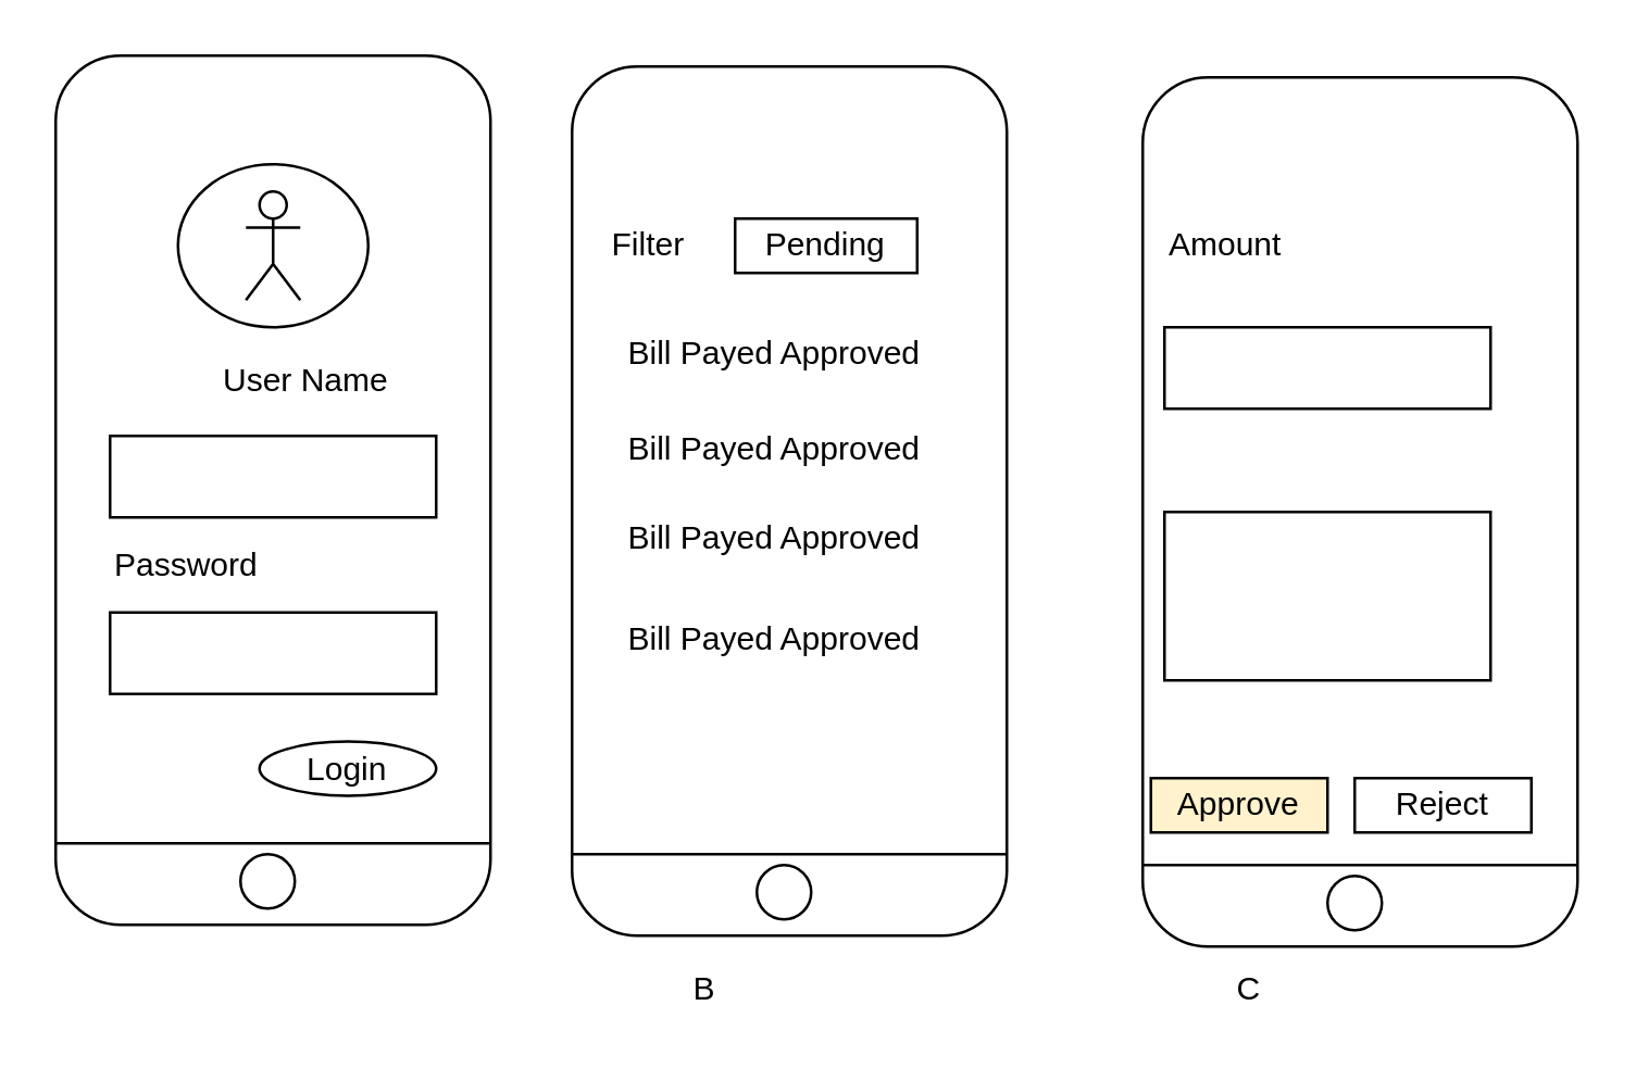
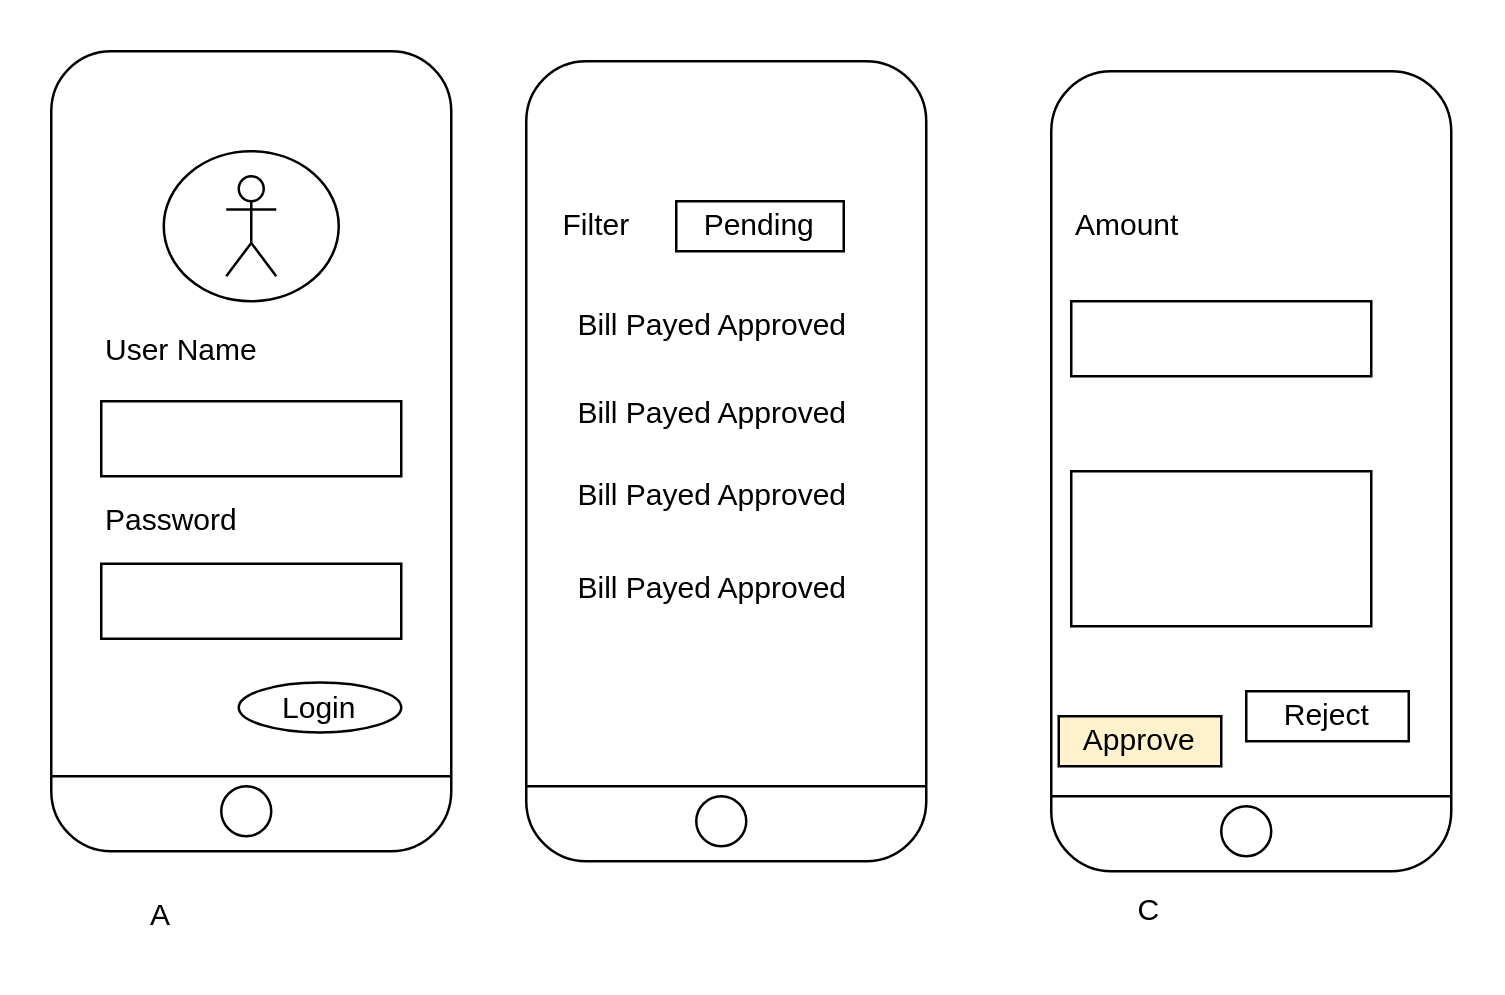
  <mxCell id="0" />
  <mxCell id="1" parent="0" />
  <mxCell id="2" value="" style="rounded=1;whiteSpace=wrap;html=1;" vertex="1" parent="1"><mxGeometry x="210" y="24" width="160" height="320" as="geometry" /></mxCell>
  <mxCell id="3" value="" style="endArrow=none;html=1;" edge="1" parent="1"><mxGeometry width="50" height="50" relative="1" as="geometry"><mxPoint x="210" y="314" as="sourcePoint" /><mxPoint x="370" y="314" as="targetPoint" /></mxGeometry></mxCell>
  <mxCell id="4" value="" style="ellipse;whiteSpace=wrap;html=1;align=center;" vertex="1" parent="1"><mxGeometry x="278" y="318" width="20" height="20" as="geometry" /></mxCell>
  <mxCell id="5" value="Bill Payed Approved" style="text;html=1;strokeColor=none;fillColor=none;align=left;verticalAlign=middle;whiteSpace=wrap;rounded=0;" vertex="1" parent="1"><mxGeometry x="229" y="120" width="122" height="20" as="geometry" /></mxCell>
  <mxCell id="6" value="Bill Payed Approved" style="text;html=1;strokeColor=none;fillColor=none;align=left;verticalAlign=middle;whiteSpace=wrap;rounded=0;" vertex="1" parent="1"><mxGeometry x="229" y="155" width="122" height="20" as="geometry" /></mxCell>
  <mxCell id="7" value="Bill Payed Approved" style="text;html=1;strokeColor=none;fillColor=none;align=left;verticalAlign=middle;whiteSpace=wrap;rounded=0;" vertex="1" parent="1"><mxGeometry x="229" y="187.5" width="122" height="20" as="geometry" /></mxCell>
  <mxCell id="8" value="Bill Payed Approved" style="text;html=1;strokeColor=none;fillColor=none;align=left;verticalAlign=middle;whiteSpace=wrap;rounded=0;" vertex="1" parent="1"><mxGeometry x="229" y="225" width="122" height="20" as="geometry" /></mxCell>
  <mxCell id="9" value="" style="rounded=1;whiteSpace=wrap;html=1;" vertex="1" parent="1"><mxGeometry x="420" y="28" width="160" height="320" as="geometry" /></mxCell>
  <mxCell id="10" value="" style="endArrow=none;html=1;" edge="1" parent="1"><mxGeometry width="50" height="50" relative="1" as="geometry"><mxPoint x="420" y="318" as="sourcePoint" /><mxPoint x="580" y="318" as="targetPoint" /></mxGeometry></mxCell>
  <mxCell id="11" value="" style="ellipse;whiteSpace=wrap;html=1;align=center;" vertex="1" parent="1"><mxGeometry x="488" y="322" width="20" height="20" as="geometry" /></mxCell>
  <mxCell id="12" value="" style="rounded=0;whiteSpace=wrap;html=1;" vertex="1" parent="1"><mxGeometry x="428" y="120" width="120" height="30" as="geometry" /></mxCell>
  <mxCell id="13" value="Amount" style="text;html=1;strokeColor=none;fillColor=none;align=left;verticalAlign=middle;whiteSpace=wrap;rounded=0;" vertex="1" parent="1"><mxGeometry x="428" y="80" width="70" height="20" as="geometry" /></mxCell>
  <mxCell id="14" value="" style="rounded=1;whiteSpace=wrap;html=1;" vertex="1" parent="1"><mxGeometry x="20" y="20" width="160" height="320" as="geometry" /></mxCell>
  <mxCell id="15" value="" style="rounded=0;whiteSpace=wrap;html=1;" vertex="1" parent="1"><mxGeometry x="40" y="160" width="120" height="30" as="geometry" /></mxCell>
  <mxCell id="16" value="" style="rounded=0;whiteSpace=wrap;html=1;" vertex="1" parent="1"><mxGeometry x="40" y="225" width="120" height="30" as="geometry" /></mxCell>
- <mxCell id="17" value="User Name" style="text;html=1;strokeColor=none;fillColor=none;align=left;verticalAlign=middle;whiteSpace=wrap;rounded=0;" vertex="1" parent="1"><mxGeometry x="80" y="130" width="70" height="20" as="geometry" /></mxCell>
+ <mxCell id="17" value="User Name" style="text;html=1;strokeColor=none;fillColor=none;align=left;verticalAlign=middle;whiteSpace=wrap;rounded=0;" vertex="1" parent="1"><mxGeometry x="40" y="130" width="70" height="20" as="geometry" /></mxCell>
  <mxCell id="18" value="Password" style="text;html=1;strokeColor=none;fillColor=none;align=left;verticalAlign=middle;whiteSpace=wrap;rounded=0;" vertex="1" parent="1"><mxGeometry x="40" y="197.5" width="70" height="20" as="geometry" /></mxCell>
  <mxCell id="19" value="" style="ellipse;whiteSpace=wrap;html=1;align=left;" vertex="1" parent="1"><mxGeometry x="65" y="60" width="70" height="60" as="geometry" /></mxCell>
  <mxCell id="20" value="" style="shape=umlActor;verticalLabelPosition=bottom;labelBackgroundColor=#ffffff;verticalAlign=top;html=1;outlineConnect=0;align=left;" vertex="1" parent="1"><mxGeometry x="90" y="70" width="20" height="40" as="geometry" /></mxCell>
  <mxCell id="21" value="Login" style="ellipse;whiteSpace=wrap;html=1;align=center;" vertex="1" parent="1"><mxGeometry x="95" y="272.5" width="65" height="20" as="geometry" /></mxCell>
  <mxCell id="22" value="" style="endArrow=none;html=1;" edge="1" parent="1"><mxGeometry width="50" height="50" relative="1" as="geometry"><mxPoint x="20" y="310" as="sourcePoint" /><mxPoint x="180" y="310" as="targetPoint" /></mxGeometry></mxCell>
  <mxCell id="23" value="" style="ellipse;whiteSpace=wrap;html=1;align=center;" vertex="1" parent="1"><mxGeometry x="88" y="314" width="20" height="20" as="geometry" /></mxCell>
  <mxCell id="24" value="Approve" style="rounded=0;whiteSpace=wrap;html=1;align=center;fillColor=#fff2cc;" vertex="1" parent="1"><mxGeometry x="423" y="286" width="65" height="20" as="geometry" /></mxCell>
- <mxCell id="25" value="Reject" style="rounded=0;whiteSpace=wrap;html=1;align=center;" vertex="1" parent="1"><mxGeometry x="498" y="286" width="65" height="20" as="geometry" /></mxCell>
+ <mxCell id="25" value="Reject" style="rounded=0;whiteSpace=wrap;html=1;align=center;" vertex="1" parent="1"><mxGeometry x="498" y="276" width="65" height="20" as="geometry" /></mxCell>
  <mxCell id="26" value="" style="rounded=0;whiteSpace=wrap;html=1;" vertex="1" parent="1"><mxGeometry x="428" y="188" width="120" height="62" as="geometry" /></mxCell>
  <mxCell id="27" value="Filter" style="text;html=1;strokeColor=none;fillColor=none;align=left;verticalAlign=middle;whiteSpace=wrap;rounded=0;" vertex="1" parent="1"><mxGeometry x="223" y="80" width="80" height="20" as="geometry" /></mxCell>
  <mxCell id="28" value="Pending" style="rounded=0;whiteSpace=wrap;html=1;" vertex="1" parent="1"><mxGeometry x="270" y="80" width="67" height="20" as="geometry" /></mxCell>
- <mxCell id="30" value="B" style="text;html=1;strokeColor=none;fillColor=none;align=left;verticalAlign=middle;whiteSpace=wrap;rounded=0;" vertex="1" parent="1"><mxGeometry x="253" y="354" width="70" height="20" as="geometry" /></mxCell>
+ <mxCell id="29" value="A" style="text;html=1;strokeColor=none;fillColor=none;align=left;verticalAlign=middle;whiteSpace=wrap;rounded=0;" vertex="1" parent="1"><mxGeometry x="57.5" y="355.5" width="70" height="20" as="geometry" /></mxCell>
  <mxCell id="31" value="C" style="text;html=1;strokeColor=none;fillColor=none;align=left;verticalAlign=middle;whiteSpace=wrap;rounded=0;" vertex="1" parent="1"><mxGeometry x="453" y="354" width="70" height="20" as="geometry" /></mxCell>
